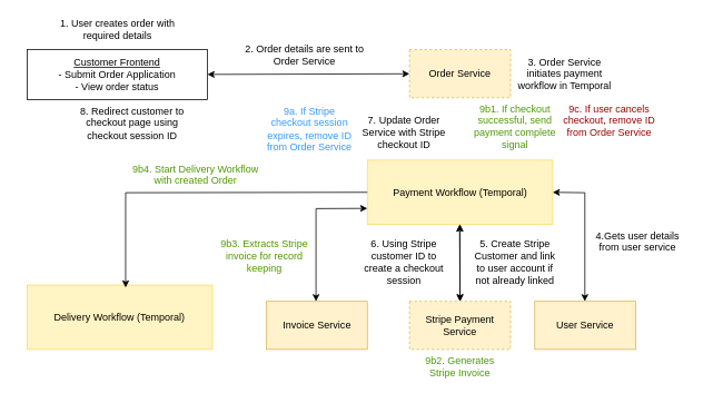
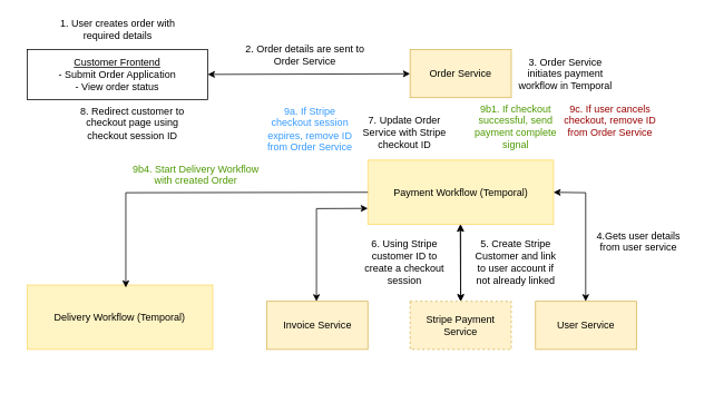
  <mxCell id="0" />
  <mxCell id="1" parent="0" />
  <mxCell id="2" value="&lt;u&gt;Customer Frontend&lt;/u&gt;&lt;div&gt;- Submit Order Application&lt;/div&gt;&lt;div&gt;- View order status&lt;/div&gt;" style="rounded=0;whiteSpace=wrap;html=1;" parent="1" vertex="1"><mxGeometry x="32" y="58.75" width="216" height="60" as="geometry" /></mxCell>
  <mxCell id="3" value="Payment Workflow (Temporal)" style="rounded=0;whiteSpace=wrap;html=1;fillColor=light-dark(#FFF4C3,var(--ge-dark-color, #121212));strokeColor=light-dark(#FFD966,#FFFFFF);" parent="1" vertex="1"><mxGeometry x="439.5" y="191" width="222" height="77" as="geometry" /></mxCell>
- <mxCell id="4" value="Order Service" style="rounded=0;whiteSpace=wrap;html=1;fillColor=#fff2cc;strokeColor=#d6b656;dashed=1;" parent="1" vertex="1"><mxGeometry x="490" y="58.75" width="121" height="57.5" as="geometry" /></mxCell>
+ <mxCell id="4" value="Order Service" style="rounded=0;whiteSpace=wrap;html=1;fillColor=#fff2cc;strokeColor=#d6b656;" parent="1" vertex="1"><mxGeometry x="490" y="58.75" width="121" height="57.5" as="geometry" /></mxCell>
  <mxCell id="5" value="1. User creates order with &lt;br&gt;required details" style="text;html=1;align=center;verticalAlign=middle;whiteSpace=wrap;rounded=0;" parent="1" vertex="1"><mxGeometry x="20.5" y="20" width="239" height="30" as="geometry" /></mxCell>
  <mxCell id="6" value="" style="endArrow=classic;startArrow=classic;html=1;rounded=0;" parent="1" source="2" target="4" edge="1"><mxGeometry width="50" height="50" relative="1" as="geometry"><mxPoint x="359" y="307" as="sourcePoint" /><mxPoint x="409" y="257" as="targetPoint" /></mxGeometry></mxCell>
  <mxCell id="7" value="" style="endArrow=classic;startArrow=classic;html=1;rounded=0;" parent="1" source="3" target="13" edge="1"><mxGeometry width="50" height="50" relative="1" as="geometry"><mxPoint x="424" y="170.289" as="sourcePoint" /><mxPoint x="424" y="120.289" as="targetPoint" /></mxGeometry></mxCell>
  <mxCell id="8" value="2. Order details are sent to &lt;br&gt;Order Service" style="text;html=1;align=center;verticalAlign=middle;whiteSpace=wrap;rounded=0;" parent="1" vertex="1"><mxGeometry x="245" y="50" width="239" height="30" as="geometry" /></mxCell>
  <mxCell id="9" value="3. Order Service &lt;br&gt;initiates payment&lt;br&gt;workflow in Temporal" style="text;html=1;align=center;verticalAlign=middle;whiteSpace=wrap;rounded=0;" parent="1" vertex="1"><mxGeometry x="611" y="72.5" width="130" height="30" as="geometry" /></mxCell>
  <mxCell id="10" value="User Service" style="rounded=0;whiteSpace=wrap;html=1;fillColor=#fff2cc;strokeColor=#d6b656;" parent="1" vertex="1"><mxGeometry x="640" y="360" width="121" height="57.5" as="geometry" /></mxCell>
  <mxCell id="11" value="" style="endArrow=classic;startArrow=classic;html=1;rounded=0;entryX=1;entryY=0.5;entryDx=0;entryDy=0;" parent="1" target="3" edge="1"><mxGeometry width="50" height="50" relative="1" as="geometry"><mxPoint x="700" y="360" as="sourcePoint" /><mxPoint x="700" y="285" as="targetPoint" /><Array as="points"><mxPoint x="700" y="230" /></Array></mxGeometry></mxCell>
  <mxCell id="12" value="4.Gets user details&#10;from user service" style="text;whiteSpace=wrap;align=center;" parent="1" vertex="1"><mxGeometry x="707" y="268" width="113" height="40" as="geometry" /></mxCell>
  <mxCell id="13" value="Stripe Payment&lt;br&gt;Service" style="rounded=0;whiteSpace=wrap;html=1;fillColor=#fff2cc;strokeColor=#d6b656;dashed=1;" parent="1" vertex="1"><mxGeometry x="490" y="360" width="121" height="57.5" as="geometry" /></mxCell>
  <mxCell id="14" value="" style="endArrow=classic;startArrow=classic;html=1;rounded=0;entryX=0.5;entryY=1;entryDx=0;entryDy=0;exitX=0.5;exitY=0;exitDx=0;exitDy=0;" parent="1" source="13" edge="1"><mxGeometry width="50" height="50" relative="1" as="geometry"><mxPoint x="550" y="343" as="sourcePoint" /><mxPoint x="550" y="268" as="targetPoint" /></mxGeometry></mxCell>
  <mxCell id="15" value="6. Using Stripe customer ID to create a checkout session" style="text;whiteSpace=wrap;align=center;" parent="1" vertex="1"><mxGeometry x="427" y="278" width="113" height="72" as="geometry" /></mxCell>
  <mxCell id="16" value="5. Create Stripe&#10;Customer and link&#10;to user account if not already linked" style="text;whiteSpace=wrap;align=center;" parent="1" vertex="1"><mxGeometry x="560" y="278" width="113" height="72" as="geometry" /></mxCell>
  <mxCell id="17" value="7. Update Order Service with Stripe checkout ID" style="text;whiteSpace=wrap;align=center;" parent="1" vertex="1"><mxGeometry x="427" y="130" width="113" height="72" as="geometry" /></mxCell>
  <mxCell id="18" value="9a. If Stripe checkout session expires, remove ID from Order Service" style="text;whiteSpace=wrap;align=center;fontColor=#3399FF;" parent="1" vertex="1"><mxGeometry x="314" y="119" width="113" height="72" as="geometry" /></mxCell>
  <mxCell id="19" value="Invoice Service" style="rounded=0;whiteSpace=wrap;html=1;fillColor=#fff2cc;strokeColor=#d6b656;" parent="1" vertex="1"><mxGeometry x="318.5" y="360" width="121" height="57.5" as="geometry" /></mxCell>
  <mxCell id="20" value="" style="endArrow=classic;startArrow=classic;html=1;rounded=0;entryX=0;entryY=0.75;entryDx=0;entryDy=0;" parent="1" target="3" edge="1"><mxGeometry width="50" height="50" relative="1" as="geometry"><mxPoint x="378" y="360" as="sourcePoint" /><mxPoint x="340" y="230" as="targetPoint" /><Array as="points"><mxPoint x="378" y="249" /></Array></mxGeometry></mxCell>
  <mxCell id="21" value="9b1. If checkout successful, send payment complete signal" style="text;whiteSpace=wrap;align=center;fontColor=#4D9900;labelBackgroundColor=none;" parent="1" vertex="1"><mxGeometry x="560" y="116.25" width="113" height="72" as="geometry" /></mxCell>
- <mxCell id="22" value="9b2. Generates Stripe Invoice" style="text;whiteSpace=wrap;align=center;fontColor=#4D9900;labelBackgroundColor=none;" parent="1" vertex="1"><mxGeometry x="494" y="417.5" width="113" height="42.5" as="geometry" /></mxCell>
- <mxCell id="23" value="9b3. Extracts Stripe invoice for record keeping" style="text;whiteSpace=wrap;align=center;fontColor=#4D9900;labelBackgroundColor=none;" parent="1" vertex="1"><mxGeometry x="259.5" y="278" width="113" height="52" as="geometry" /></mxCell>
  <mxCell id="24" value="9c. If user cancels checkout, remove ID from Order Service" style="text;whiteSpace=wrap;align=center;fontColor=#990000;labelBackgroundColor=none;" parent="1" vertex="1"><mxGeometry x="673" y="116.25" width="113" height="72" as="geometry" /></mxCell>
  <mxCell id="25" value="Delivery Workflow (Temporal)" style="rounded=0;whiteSpace=wrap;html=1;fillColor=light-dark(#FFF4C3,var(--ge-dark-color, #121212));strokeColor=light-dark(#FFD966,#FFFFFF);" parent="1" vertex="1"><mxGeometry x="32" y="340.5" width="222" height="77" as="geometry" /></mxCell>
  <mxCell id="26" value="" style="endArrow=none;startArrow=classic;html=1;rounded=0;entryX=0;entryY=0.5;entryDx=0;entryDy=0;startFill=1;endFill=0;" parent="1" target="3" edge="1"><mxGeometry width="50" height="50" relative="1" as="geometry"><mxPoint x="150" y="343.5" as="sourcePoint" /><mxPoint x="212" y="232.5" as="targetPoint" /><Array as="points"><mxPoint x="150" y="230" /></Array></mxGeometry></mxCell>
  <mxCell id="27" value="9b4. Start Delivery Workflow with created Order" style="text;whiteSpace=wrap;align=center;fontColor=#4D9900;labelBackgroundColor=none;" parent="1" vertex="1"><mxGeometry x="148.5" y="188.25" width="170" height="52" as="geometry" /></mxCell>
  <mxCell id="28" value="8. Redirect customer to checkout page using checkout session ID" style="text;whiteSpace=wrap;align=center;" vertex="1" parent="1"><mxGeometry x="83.5" y="119" width="147.5" height="72" as="geometry" /></mxCell>
